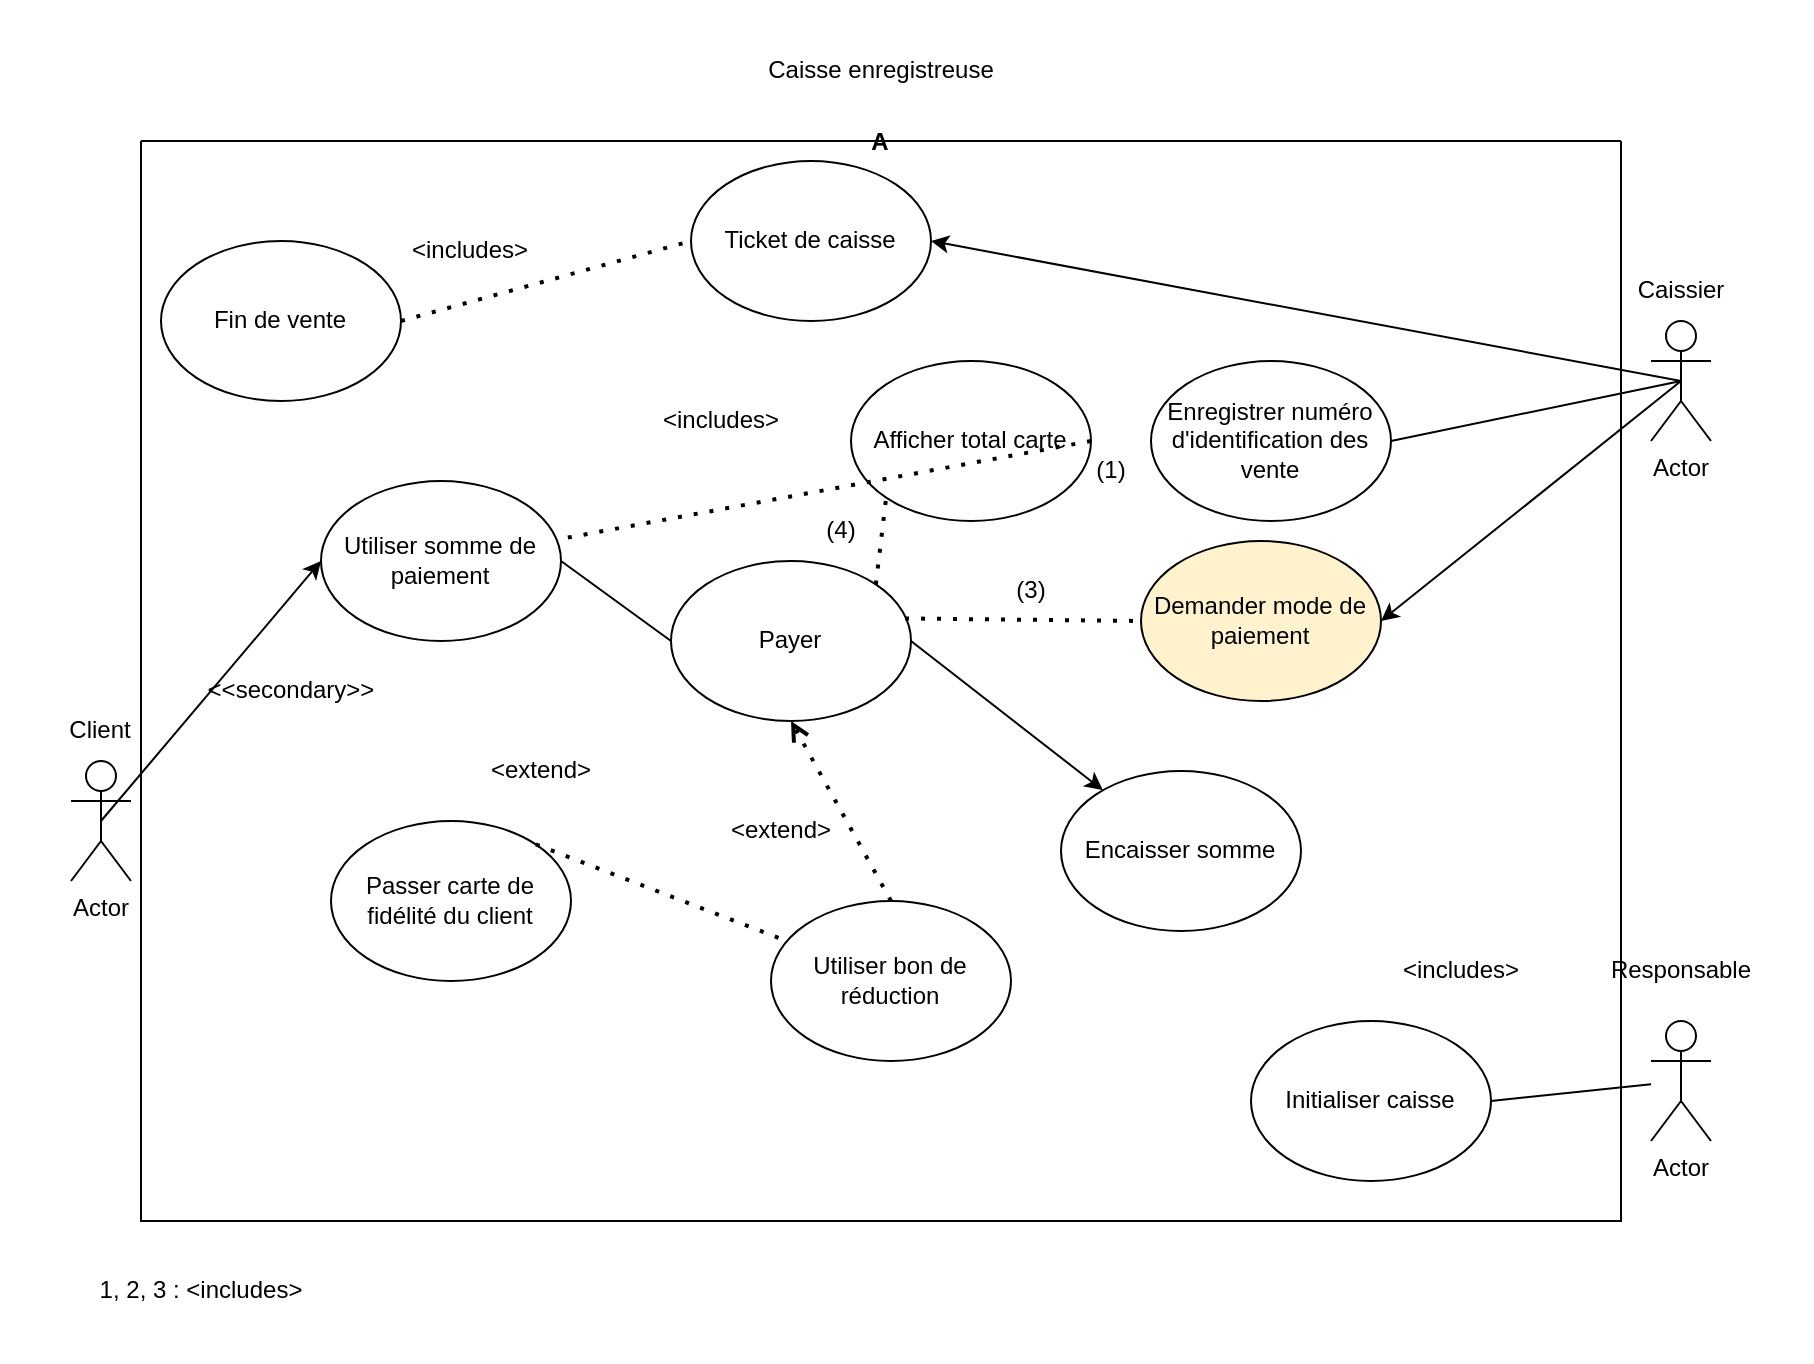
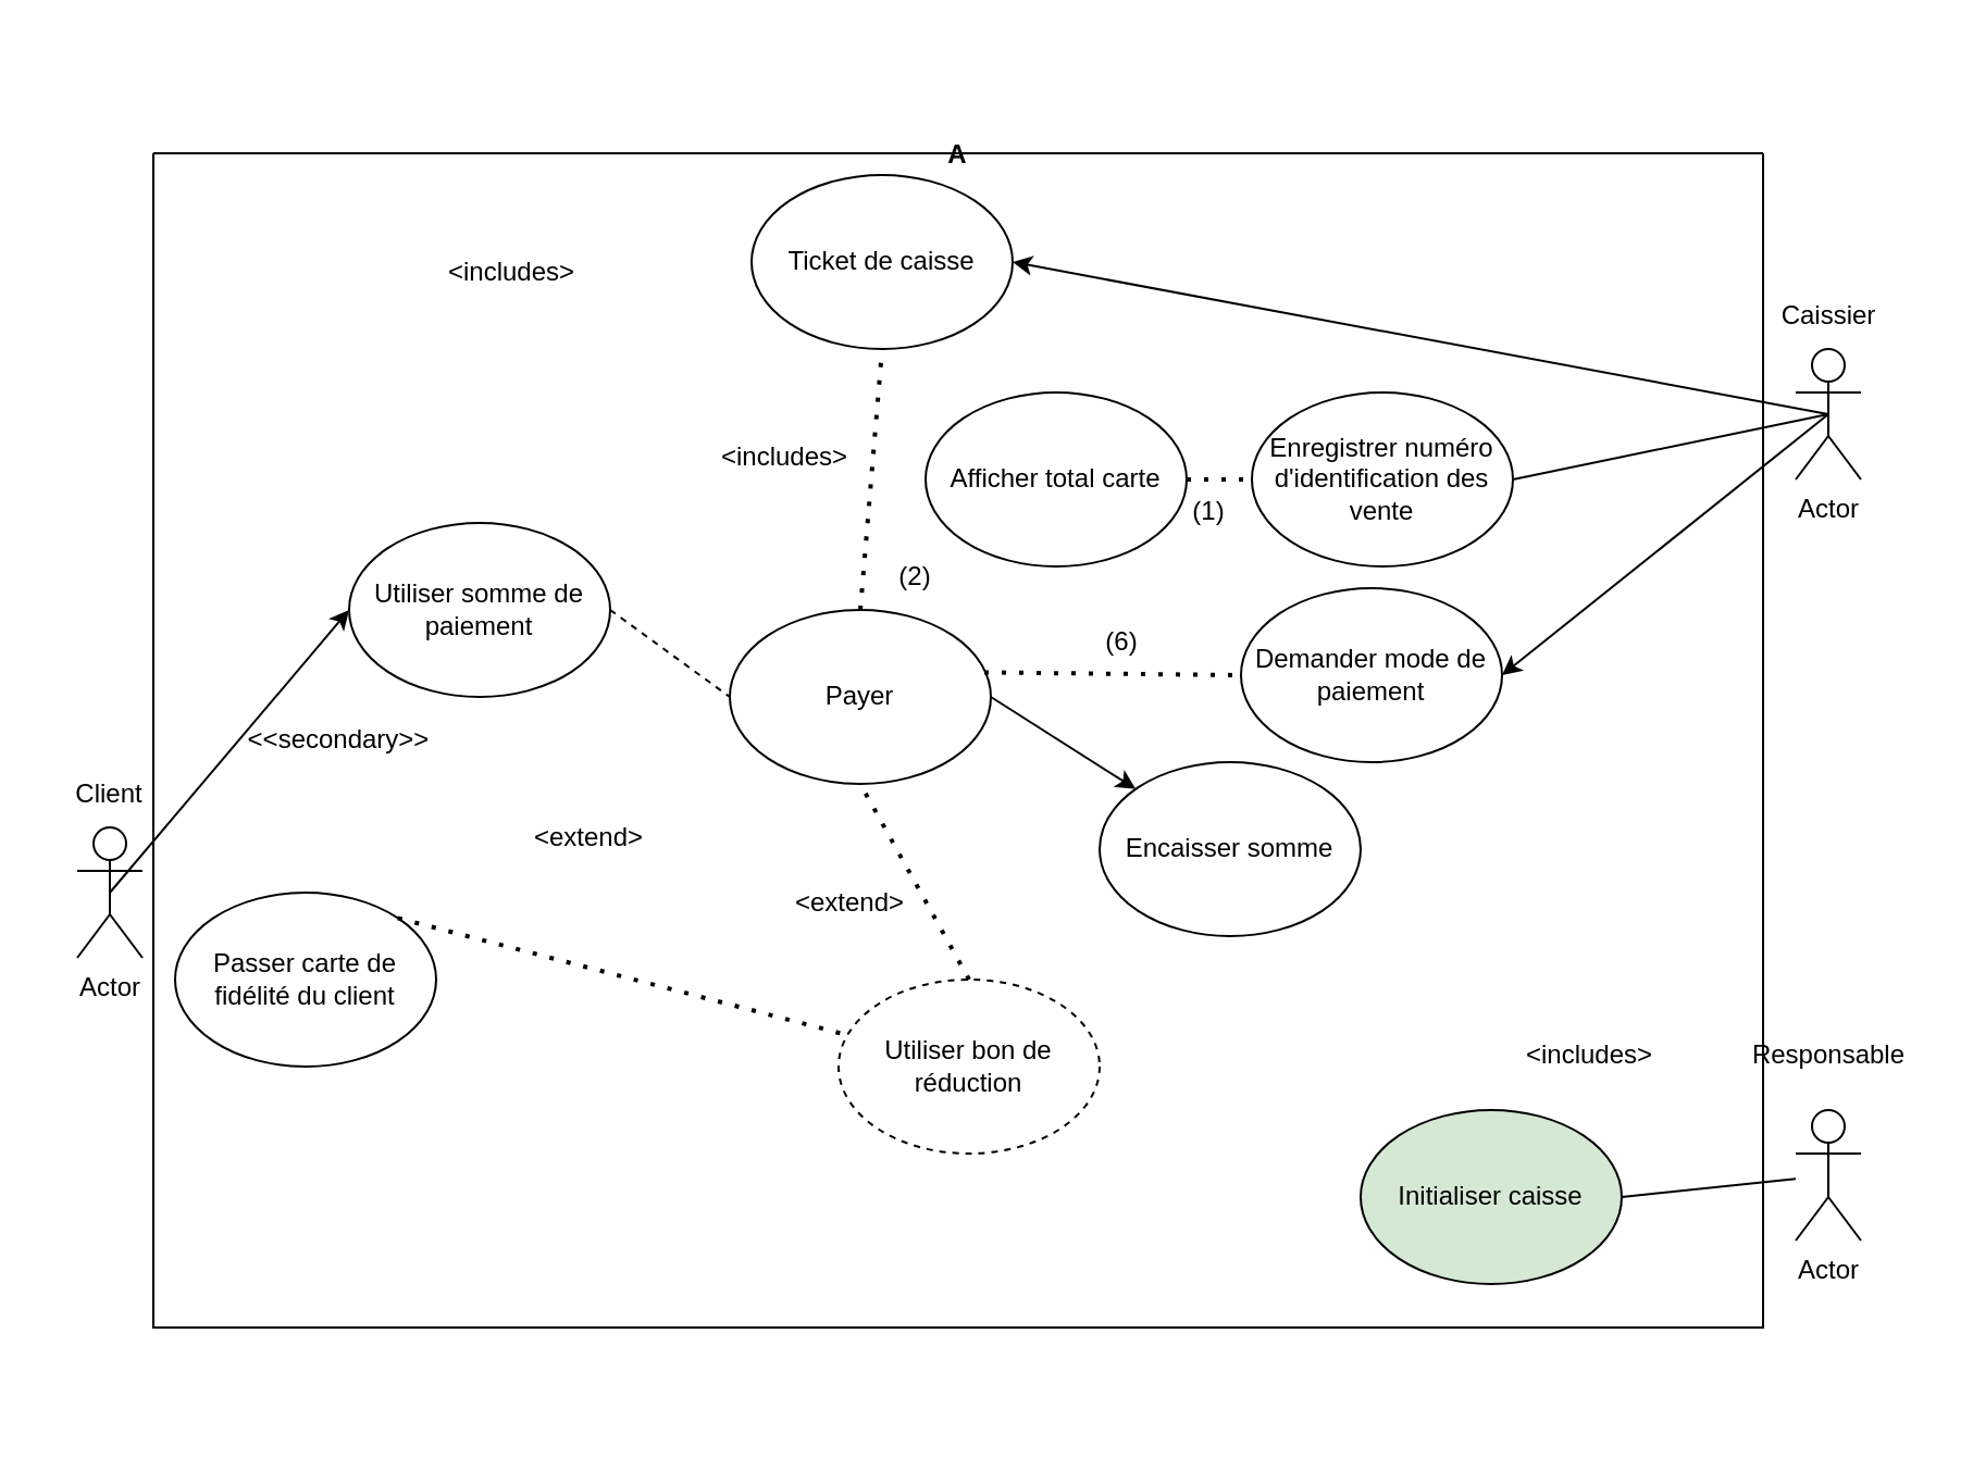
  <mxCell id="0" />
  <mxCell id="1" parent="0" />
- <mxCell id="2" value="Caisse enregistreuse" style="text;html=1;align=center;verticalAlign=middle;resizable=0;points=[];autosize=1;strokeColor=none;fillColor=none;" vertex="1" parent="1"><mxGeometry x="370" y="20" width="140" height="30" as="geometry" /></mxCell>
  <mxCell id="3" value="Actor" style="shape=umlActor;verticalLabelPosition=bottom;verticalAlign=top;html=1;outlineConnect=0;" vertex="1" parent="1"><mxGeometry x="825" y="160" width="30" height="60" as="geometry" /></mxCell>
  <mxCell id="4" value="Caissier" style="text;html=1;align=center;verticalAlign=middle;resizable=0;points=[];autosize=1;strokeColor=none;fillColor=none;" vertex="1" parent="1"><mxGeometry x="805" y="130" width="70" height="30" as="geometry" /></mxCell>
  <mxCell id="5" value="" style="endArrow=none;html=1;exitX=1;exitY=0.5;exitDx=0;exitDy=0;entryX=0.5;entryY=0.5;entryDx=0;entryDy=0;entryPerimeter=0;" edge="1" parent="1" source="19" target="3"><mxGeometry width="50" height="50" relative="1" as="geometry"><mxPoint x="675" y="450" as="sourcePoint" /><mxPoint x="825" y="195" as="targetPoint" /></mxGeometry></mxCell>
  <mxCell id="6" value="Actor" style="shape=umlActor;verticalLabelPosition=bottom;verticalAlign=top;html=1;outlineConnect=0;" vertex="1" parent="1"><mxGeometry x="825" y="510" width="30" height="60" as="geometry" /></mxCell>
  <mxCell id="7" value="Responsable" style="text;html=1;align=center;verticalAlign=middle;resizable=0;points=[];autosize=1;strokeColor=none;fillColor=none;" vertex="1" parent="1"><mxGeometry x="795" y="470" width="90" height="30" as="geometry" /></mxCell>
  <mxCell id="8" style="edgeStyle=none;html=1;exitX=1;exitY=0.5;exitDx=0;exitDy=0;" edge="1" parent="1" source="9" target="10"><mxGeometry relative="1" as="geometry" /></mxCell>
  <mxCell id="9" value="Payer" style="ellipse;whiteSpace=wrap;html=1;" vertex="1" parent="1"><mxGeometry x="335" y="280" width="120" height="80" as="geometry" /></mxCell>
- <mxCell id="10" value="Encaisser somme" style="ellipse;whiteSpace=wrap;html=1;" vertex="1" parent="1"><mxGeometry x="530" y="385" width="120" height="80" as="geometry" /></mxCell>
- <mxCell id="12" value="Initialiser caisse" style="ellipse;whiteSpace=wrap;html=1;" vertex="1" parent="1"><mxGeometry x="625" y="510" width="120" height="80" as="geometry" /></mxCell>
+ <mxCell id="10" value="Encaisser somme" style="ellipse;whiteSpace=wrap;html=1;" vertex="1" parent="1"><mxGeometry x="505" y="350" width="120" height="80" as="geometry" /></mxCell>
+ <mxCell id="11" value="" style="endArrow=none;dashed=1;html=1;dashPattern=1 3;strokeWidth=2;exitX=0.5;exitY=0;exitDx=0;exitDy=0;entryX=0.5;entryY=1;entryDx=0;entryDy=0;" edge="1" parent="1" source="9" target="28"><mxGeometry width="50" height="50" relative="1" as="geometry"><mxPoint x="515" y="180" as="sourcePoint" /><mxPoint x="565" y="130" as="targetPoint" /></mxGeometry></mxCell>
+ <mxCell id="12" value="Initialiser caisse" style="ellipse;whiteSpace=wrap;html=1;fillColor=#d5e8d4;" vertex="1" parent="1"><mxGeometry x="625" y="510" width="120" height="80" as="geometry" /></mxCell>
  <mxCell id="13" value="" style="endArrow=none;html=1;exitX=1;exitY=0.5;exitDx=0;exitDy=0;" edge="1" parent="1" source="12" target="6"><mxGeometry width="50" height="50" relative="1" as="geometry"><mxPoint x="575" y="650" as="sourcePoint" /><mxPoint x="615" y="610" as="targetPoint" /></mxGeometry></mxCell>
  <mxCell id="14" value="A" style="swimlane;startSize=0;" vertex="1" parent="1"><mxGeometry x="70" width="740" height="540" as="geometry" y="70" /></mxCell>
- <mxCell id="15" value="Utiliser bon de réduction" style="ellipse;whiteSpace=wrap;html=1;" vertex="1" parent="14"><mxGeometry x="315" y="380" width="120" height="80" as="geometry" /></mxCell>
- <mxCell id="16" value="Passer carte de fidélité du client" style="ellipse;whiteSpace=wrap;html=1;" vertex="1" parent="14"><mxGeometry x="95" y="340" width="120" height="80" as="geometry" /></mxCell>
+ <mxCell id="15" value="Utiliser bon de réduction" style="ellipse;whiteSpace=wrap;html=1;dashed=1;" vertex="1" parent="14"><mxGeometry x="315" y="380" width="120" height="80" as="geometry" /></mxCell>
+ <mxCell id="16" value="Passer carte de fidélité du client" style="ellipse;whiteSpace=wrap;html=1;" vertex="1" parent="14"><mxGeometry x="10" y="340" width="120" height="80" as="geometry" /></mxCell>
  <mxCell id="17" value="&amp;lt;extend&amp;gt;" style="text;html=1;align=center;verticalAlign=middle;resizable=0;points=[];autosize=1;strokeColor=none;fillColor=none;" vertex="1" parent="14"><mxGeometry x="165" y="300" width="70" height="30" as="geometry" /></mxCell>
  <mxCell id="18" value="&amp;lt;extend&amp;gt;" style="text;html=1;align=center;verticalAlign=middle;resizable=0;points=[];autosize=1;strokeColor=none;fillColor=none;" vertex="1" parent="14"><mxGeometry x="285" y="330" width="70" height="30" as="geometry" /></mxCell>
  <mxCell id="19" value="Enregistrer numéro d'identification des vente" style="ellipse;whiteSpace=wrap;html=1;" vertex="1" parent="14"><mxGeometry x="505" y="110" width="120" height="80" as="geometry" /></mxCell>
  <mxCell id="20" value="Afficher total carte" style="ellipse;whiteSpace=wrap;html=1;" vertex="1" parent="14"><mxGeometry x="355" y="110" width="120" height="80" as="geometry" /></mxCell>
  <mxCell id="21" value="&amp;lt;includes&amp;gt;" style="text;html=1;align=center;verticalAlign=middle;resizable=0;points=[];autosize=1;strokeColor=none;fillColor=none;" vertex="1" parent="14"><mxGeometry x="250" y="125" width="80" height="30" as="geometry" /></mxCell>
- <mxCell id="22" value="" style="endArrow=none;dashed=1;html=1;dashPattern=1 3;strokeWidth=2;exitX=1;exitY=0.5;exitDx=0;exitDy=0;" edge="1" parent="14" source="20" target="31"><mxGeometry width="50" height="50" relative="1" as="geometry"><mxPoint x="595" y="280" as="sourcePoint" /><mxPoint x="645" y="230" as="targetPoint" /></mxGeometry></mxCell>
- <mxCell id="23" value="(4)" style="text;html=1;align=center;verticalAlign=middle;resizable=0;points=[];autosize=1;strokeColor=none;fillColor=none;" vertex="1" parent="14"><mxGeometry x="330" y="180" width="40" height="30" as="geometry" /></mxCell>
+ <mxCell id="22" value="" style="endArrow=none;dashed=1;html=1;dashPattern=1 3;strokeWidth=2;entryX=0;entryY=0.5;entryDx=0;entryDy=0;exitX=1;exitY=0.5;exitDx=0;exitDy=0;" edge="1" parent="14" source="20" target="19"><mxGeometry width="50" height="50" relative="1" as="geometry"><mxPoint x="595" y="280" as="sourcePoint" /><mxPoint x="645" y="230" as="targetPoint" /></mxGeometry></mxCell>
+ <mxCell id="23" value="(2)" style="text;html=1;align=center;verticalAlign=middle;resizable=0;points=[];autosize=1;strokeColor=none;fillColor=none;" vertex="1" parent="14"><mxGeometry x="330" y="180" width="40" height="30" as="geometry" /></mxCell>
  <mxCell id="24" value="&amp;lt;includes&amp;gt;" style="text;html=1;align=center;verticalAlign=middle;resizable=0;points=[];autosize=1;strokeColor=none;fillColor=none;" vertex="1" parent="14"><mxGeometry x="620" y="400" width="80" height="30" as="geometry" /></mxCell>
- <mxCell id="25" value="Demander mode de paiement" style="ellipse;whiteSpace=wrap;html=1;fillColor=#fff2cc;" vertex="1" parent="14"><mxGeometry x="500" y="200" width="120" height="80" as="geometry" /></mxCell>
- <mxCell id="26" value="Fin de vente" style="ellipse;whiteSpace=wrap;html=1;" vertex="1" parent="14"><mxGeometry x="10" y="50" width="120" height="80" as="geometry" /></mxCell>
+ <mxCell id="25" value="Demander mode de paiement" style="ellipse;whiteSpace=wrap;html=1;" vertex="1" parent="14"><mxGeometry x="500" y="200" width="120" height="80" as="geometry" /></mxCell>
  <mxCell id="27" value="&amp;lt;includes&amp;gt;" style="text;html=1;strokeColor=none;fillColor=none;align=center;verticalAlign=middle;whiteSpace=wrap;rounded=0;" vertex="1" parent="14"><mxGeometry x="135" y="40" width="60" height="30" as="geometry" /></mxCell>
  <mxCell id="28" value="Ticket de caisse" style="ellipse;whiteSpace=wrap;html=1;" vertex="1" parent="14"><mxGeometry x="275" y="10" width="120" height="80" as="geometry" /></mxCell>
- <mxCell id="29" value="" style="endArrow=none;dashed=1;html=1;dashPattern=1 3;strokeWidth=2;entryX=0;entryY=0.5;entryDx=0;entryDy=0;exitX=1;exitY=0.5;exitDx=0;exitDy=0;" edge="1" parent="14" source="26" target="28"><mxGeometry width="50" height="50" relative="1" as="geometry"><mxPoint x="160" y="170" as="sourcePoint" /><mxPoint x="210" y="120" as="targetPoint" /></mxGeometry></mxCell>
  <mxCell id="30" value="(1)" style="text;html=1;align=center;verticalAlign=middle;resizable=0;points=[];autosize=1;strokeColor=none;fillColor=none;" vertex="1" parent="14"><mxGeometry x="465" y="150" width="40" height="30" as="geometry" /></mxCell>
  <mxCell id="31" value="Utiliser somme de paiement" style="ellipse;whiteSpace=wrap;html=1;" vertex="1" parent="14"><mxGeometry x="90" y="170" width="120" height="80" as="geometry" /></mxCell>
- <mxCell id="32" value="&amp;lt;&amp;lt;secondary&amp;gt;&amp;gt;" style="text;html=1;align=center;verticalAlign=middle;resizable=0;points=[];autosize=1;strokeColor=none;fillColor=none;" vertex="1" parent="14"><mxGeometry x="20" y="260" width="110" height="30" as="geometry" /></mxCell>
- <mxCell id="33" value="(3)" style="text;html=1;align=center;verticalAlign=middle;resizable=0;points=[];autosize=1;strokeColor=none;fillColor=none;" vertex="1" parent="14"><mxGeometry x="425" y="210" width="40" height="30" as="geometry" /></mxCell>
- <mxCell id="34" value="" style="endArrow=open;dashed=1;html=1;dashPattern=1 3;strokeWidth=2;entryX=0.5;entryY=1;entryDx=0;entryDy=0;exitX=0.5;exitY=0;exitDx=0;exitDy=0;" edge="1" parent="1" source="15" target="9"><mxGeometry width="50" height="50" relative="1" as="geometry"><mxPoint x="335" y="470" as="sourcePoint" /><mxPoint x="385" y="420" as="targetPoint" /></mxGeometry></mxCell>
- <mxCell id="35" value="" style="endArrow=none;dashed=1;html=1;dashPattern=1 3;strokeWidth=2;entryX=0;entryY=1;entryDx=0;entryDy=0;exitX=1;exitY=0;exitDx=0;exitDy=0;" edge="1" parent="1" source="9" target="20"><mxGeometry width="50" height="50" relative="1" as="geometry"><mxPoint x="655" y="370" as="sourcePoint" /><mxPoint x="705" y="320" as="targetPoint" /></mxGeometry></mxCell>
- <mxCell id="36" value="1, 2, 3 : &amp;lt;includes&amp;gt;" style="text;html=1;align=center;verticalAlign=middle;resizable=0;points=[];autosize=1;strokeColor=none;fillColor=none;" vertex="1" parent="1"><mxGeometry x="40" y="630" width="120" height="30" as="geometry" /></mxCell>
+ <mxCell id="32" value="&amp;lt;&amp;lt;secondary&amp;gt;&amp;gt;" style="text;html=1;align=center;verticalAlign=middle;resizable=0;points=[];autosize=1;strokeColor=none;fillColor=none;" vertex="1" parent="14"><mxGeometry x="30" y="255" width="110" height="30" as="geometry" /></mxCell>
+ <mxCell id="33" value="(6)" style="text;html=1;align=center;verticalAlign=middle;resizable=0;points=[];autosize=1;strokeColor=none;fillColor=none;" vertex="1" parent="14"><mxGeometry x="425" y="210" width="40" height="30" as="geometry" /></mxCell>
+ <mxCell id="34" value="" style="endArrow=none;dashed=1;html=1;dashPattern=1 3;strokeWidth=2;entryX=0.5;entryY=1;entryDx=0;entryDy=0;exitX=0.5;exitY=0;exitDx=0;exitDy=0;" edge="1" parent="1" source="15" target="9"><mxGeometry width="50" height="50" relative="1" as="geometry"><mxPoint x="335" y="470" as="sourcePoint" /><mxPoint x="385" y="420" as="targetPoint" /></mxGeometry></mxCell>
  <mxCell id="37" value="" style="endArrow=none;dashed=1;html=1;dashPattern=1 3;strokeWidth=2;exitX=1;exitY=0;exitDx=0;exitDy=0;" edge="1" parent="1" source="16" target="15"><mxGeometry width="50" height="50" relative="1" as="geometry"><mxPoint x="225" y="390" as="sourcePoint" /><mxPoint x="275" y="340" as="targetPoint" /></mxGeometry></mxCell>
  <mxCell id="38" value="" style="endArrow=classic;html=1;entryX=1;entryY=0.5;entryDx=0;entryDy=0;exitX=0.5;exitY=0.5;exitDx=0;exitDy=0;exitPerimeter=0;" edge="1" parent="1" source="3" target="28"><mxGeometry width="50" height="50" relative="1" as="geometry"><mxPoint x="805" y="190" as="sourcePoint" /><mxPoint x="685" y="110" as="targetPoint" /></mxGeometry></mxCell>
  <mxCell id="39" value="" style="endArrow=classic;html=1;entryX=1;entryY=0.5;entryDx=0;entryDy=0;exitX=0.5;exitY=0.5;exitDx=0;exitDy=0;exitPerimeter=0;" edge="1" parent="1" source="3" target="25"><mxGeometry width="50" height="50" relative="1" as="geometry"><mxPoint x="735" y="300" as="sourcePoint" /><mxPoint x="785" y="250" as="targetPoint" /></mxGeometry></mxCell>
  <mxCell id="40" value="" style="endArrow=none;dashed=1;html=1;dashPattern=1 3;strokeWidth=2;entryX=0;entryY=0.5;entryDx=0;entryDy=0;exitX=0.975;exitY=0.359;exitDx=0;exitDy=0;exitPerimeter=0;" edge="1" parent="1" source="9" target="25"><mxGeometry width="50" height="50" relative="1" as="geometry"><mxPoint x="505" y="330" as="sourcePoint" /><mxPoint x="555" y="280" as="targetPoint" /></mxGeometry></mxCell>
  <mxCell id="41" value="Actor" style="shape=umlActor;verticalLabelPosition=bottom;verticalAlign=top;html=1;outlineConnect=0;" vertex="1" parent="1"><mxGeometry x="35" y="380" width="30" height="60" as="geometry" /></mxCell>
  <mxCell id="42" value="Client" style="text;html=1;strokeColor=none;fillColor=none;align=center;verticalAlign=middle;whiteSpace=wrap;rounded=0;" vertex="1" parent="1"><mxGeometry x="20" y="350" width="60" height="30" as="geometry" /></mxCell>
  <mxCell id="43" value="" style="endArrow=classic;html=1;entryX=0;entryY=0.5;entryDx=0;entryDy=0;exitX=0.5;exitY=0.5;exitDx=0;exitDy=0;exitPerimeter=0;" edge="1" parent="1" source="41" target="31"><mxGeometry width="50" height="50" relative="1" as="geometry"><mxPoint x="85" y="430" as="sourcePoint" /><mxPoint x="135" y="380" as="targetPoint" /></mxGeometry></mxCell>
- <mxCell id="44" value="" style="endArrow=none;html=1;entryX=0;entryY=0.5;entryDx=0;entryDy=0;exitX=1;exitY=0.5;exitDx=0;exitDy=0;" edge="1" parent="1" source="31" target="9"><mxGeometry width="50" height="50" relative="1" as="geometry"><mxPoint x="115" y="540" as="sourcePoint" /><mxPoint x="165" y="490" as="targetPoint" /></mxGeometry></mxCell>
+ <mxCell id="44" value="" style="endArrow=none;html=1;entryX=0;entryY=0.5;entryDx=0;entryDy=0;exitX=1;exitY=0.5;exitDx=0;exitDy=0;dashed=1;" edge="1" parent="1" source="31" target="9"><mxGeometry width="50" height="50" relative="1" as="geometry"><mxPoint x="115" y="540" as="sourcePoint" /><mxPoint x="165" y="490" as="targetPoint" /></mxGeometry></mxCell>
